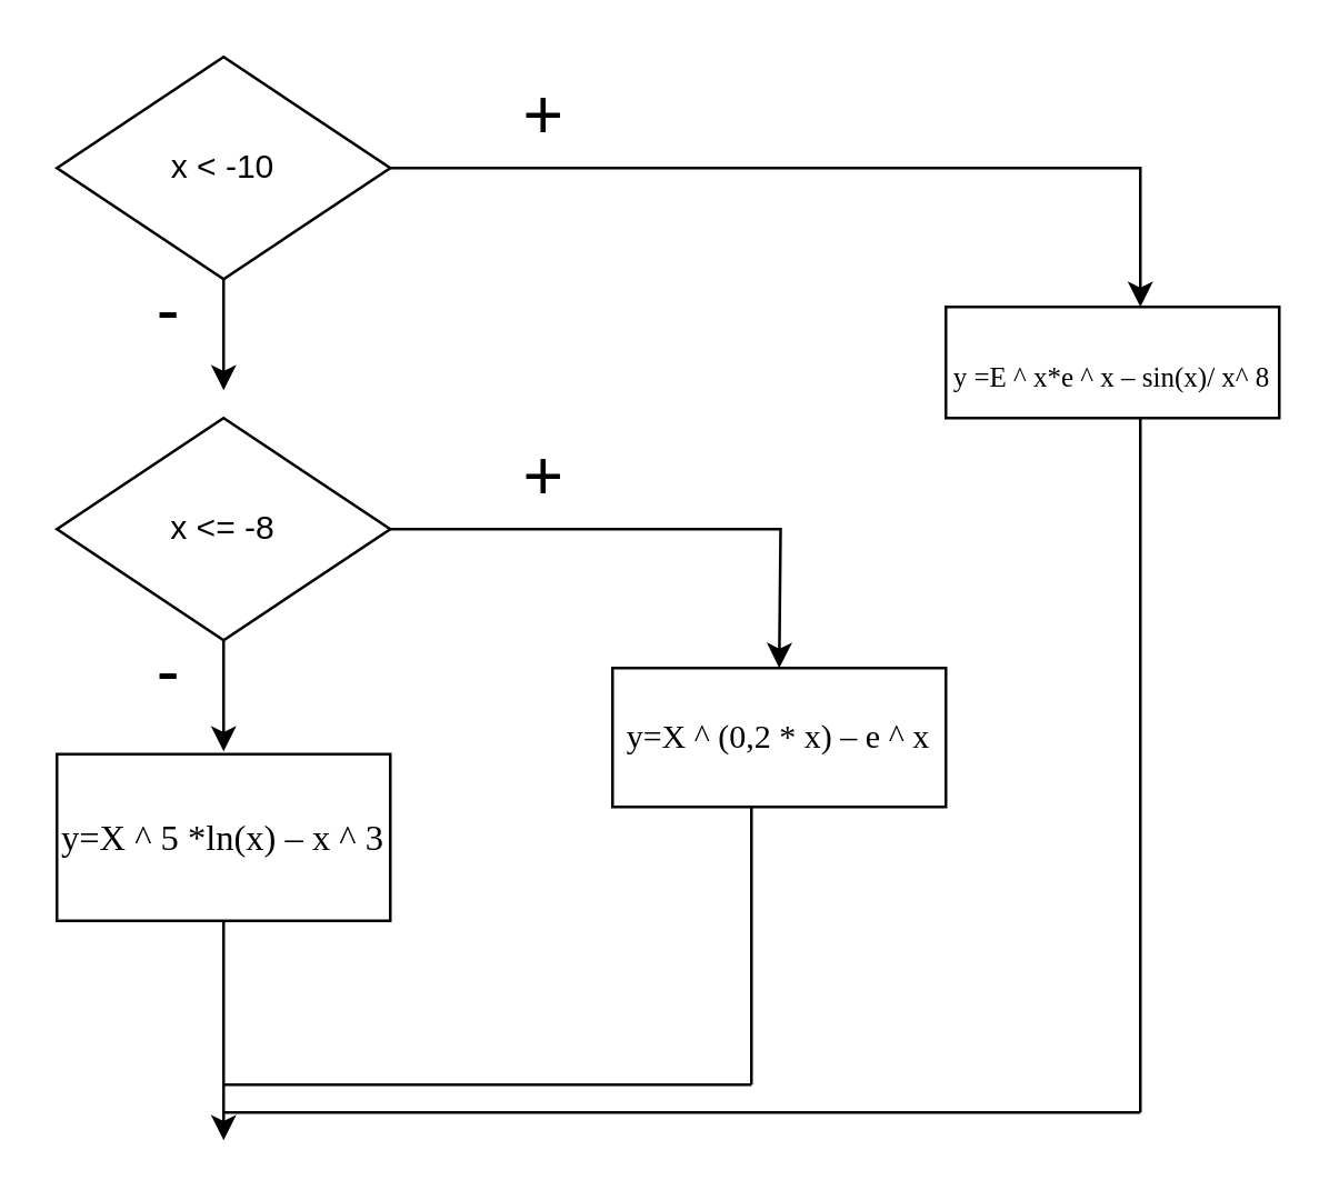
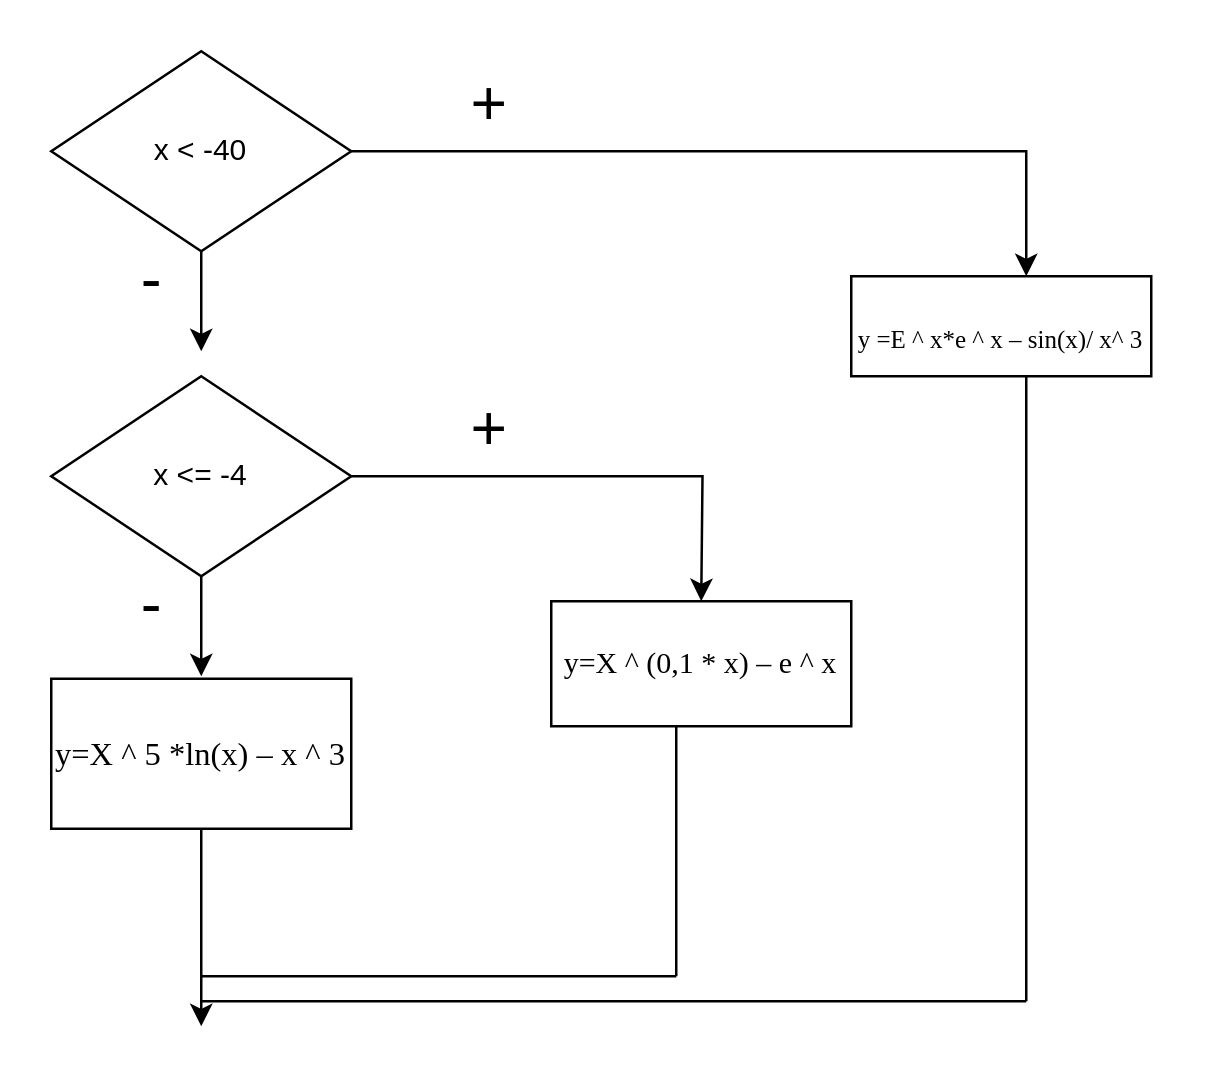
  <mxCell id="0" />
  <mxCell id="1" parent="0" />
  <mxCell id="2" style="edgeStyle=orthogonalEdgeStyle;rounded=0;orthogonalLoop=1;jettySize=auto;html=1;" edge="1" parent="1" source="4"><mxGeometry relative="1" as="geometry"><mxPoint x="410" y="110" as="targetPoint" /><Array as="points"><mxPoint x="410" y="60" /></Array></mxGeometry></mxCell>
  <mxCell id="3" style="edgeStyle=orthogonalEdgeStyle;rounded=0;orthogonalLoop=1;jettySize=auto;html=1;exitX=0.5;exitY=1;exitDx=0;exitDy=0;" edge="1" parent="1" source="4"><mxGeometry relative="1" as="geometry"><mxPoint x="80" y="140" as="targetPoint" /></mxGeometry></mxCell>
- <mxCell id="4" value="x &amp;lt; -10" style="rhombus;whiteSpace=wrap;html=1;" vertex="1" parent="1"><mxGeometry x="20" y="20" width="120" height="80" as="geometry" /></mxCell>
+ <mxCell id="4" value="x &amp;lt; -40" style="rhombus;whiteSpace=wrap;html=1;" vertex="1" parent="1"><mxGeometry x="20" y="20" width="120" height="80" as="geometry" /></mxCell>
  <mxCell id="5" value="+" style="text;html=1;align=center;verticalAlign=middle;resizable=0;points=[];autosize=1;strokeColor=none;fillColor=none;strokeWidth=2;fontSize=25;" vertex="1" parent="1"><mxGeometry x="180" y="20" width="30" height="40" as="geometry" /></mxCell>
  <mxCell id="6" value="-" style="text;html=1;align=center;verticalAlign=middle;resizable=0;points=[];autosize=1;strokeColor=none;fillColor=none;fontSize=25;" vertex="1" parent="1"><mxGeometry x="50" y="90" width="20" height="40" as="geometry" /></mxCell>
  <mxCell id="7" style="edgeStyle=orthogonalEdgeStyle;rounded=0;orthogonalLoop=1;jettySize=auto;html=1;exitX=1;exitY=0.5;exitDx=0;exitDy=0;fontSize=12;" edge="1" parent="1" source="9"><mxGeometry relative="1" as="geometry"><mxPoint x="280" y="240" as="targetPoint" /></mxGeometry></mxCell>
  <mxCell id="8" style="edgeStyle=orthogonalEdgeStyle;rounded=0;orthogonalLoop=1;jettySize=auto;html=1;exitX=0.5;exitY=1;exitDx=0;exitDy=0;fontSize=25;" edge="1" parent="1" source="9"><mxGeometry relative="1" as="geometry"><mxPoint x="80" y="270" as="targetPoint" /></mxGeometry></mxCell>
- <mxCell id="9" value="x &amp;lt;= -8" style="rhombus;whiteSpace=wrap;html=1;fontSize=12;strokeWidth=1;" vertex="1" parent="1"><mxGeometry x="20" y="150" width="120" height="80" as="geometry" /></mxCell>
+ <mxCell id="9" value="x &amp;lt;= -4" style="rhombus;whiteSpace=wrap;html=1;fontSize=12;strokeWidth=1;" vertex="1" parent="1"><mxGeometry x="20" y="150" width="120" height="80" as="geometry" /></mxCell>
  <mxCell id="10" value="+" style="text;html=1;align=center;verticalAlign=middle;resizable=0;points=[];autosize=1;strokeColor=none;fillColor=none;fontSize=25;" vertex="1" parent="1"><mxGeometry x="180" y="150" width="30" height="40" as="geometry" /></mxCell>
  <mxCell id="11" value="-" style="text;html=1;align=center;verticalAlign=middle;resizable=0;points=[];autosize=1;strokeColor=none;fillColor=none;fontSize=25;" vertex="1" parent="1"><mxGeometry x="50" y="220" width="20" height="40" as="geometry" /></mxCell>
- <mxCell id="12" value="&lt;span lang=&quot;EN-US&quot; style=&quot;font-family: &amp;#34;times new roman&amp;#34; , serif&quot;&gt;&lt;font style=&quot;font-size: 10px&quot;&gt;y =E ^ x*e ^ x – sin(x)/ x^ 8&lt;/font&gt;&lt;/span&gt;" style="rounded=0;whiteSpace=wrap;html=1;fontSize=25;strokeWidth=1;" vertex="1" parent="1"><mxGeometry x="340" y="110" width="120" height="40" as="geometry" /></mxCell>
- <mxCell id="13" value="&lt;font style=&quot;font-size: 12px&quot;&gt;&lt;span lang=&quot;EN-US&quot; style=&quot;font-family: &amp;#34;times new roman&amp;#34; , serif&quot;&gt;y=X&lt;/span&gt;&lt;span style=&quot;font-family: &amp;#34;times new roman&amp;#34; , serif&quot;&gt; ^ (0,2 * &lt;/span&gt;&lt;span lang=&quot;EN-US&quot; style=&quot;font-family: &amp;#34;times new roman&amp;#34; , serif&quot;&gt;x&lt;/span&gt;&lt;span style=&quot;font-family: &amp;#34;times new roman&amp;#34; , serif&quot;&gt;) – &lt;/span&gt;&lt;span lang=&quot;EN-US&quot; style=&quot;font-family: &amp;#34;times new roman&amp;#34; , serif&quot;&gt;e&lt;/span&gt;&lt;span style=&quot;font-family: &amp;#34;times new roman&amp;#34; , serif&quot;&gt; ^ &lt;/span&gt;&lt;span lang=&quot;EN-US&quot; style=&quot;font-family: &amp;#34;times new roman&amp;#34; , serif&quot;&gt;x&lt;/span&gt;&lt;/font&gt;" style="rounded=0;whiteSpace=wrap;html=1;fontSize=11;strokeWidth=1;" vertex="1" parent="1"><mxGeometry x="220" y="240" width="120" height="50" as="geometry" /></mxCell>
+ <mxCell id="12" value="&lt;span lang=&quot;EN-US&quot; style=&quot;font-family: &amp;#34;times new roman&amp;#34; , serif&quot;&gt;&lt;font style=&quot;font-size: 10px&quot;&gt;y =E ^ x*e ^ x – sin(x)/ x^ 3&lt;/font&gt;&lt;/span&gt;" style="rounded=0;whiteSpace=wrap;html=1;fontSize=25;strokeWidth=1;" vertex="1" parent="1"><mxGeometry x="340" y="110" width="120" height="40" as="geometry" /></mxCell>
+ <mxCell id="13" value="&lt;font style=&quot;font-size: 12px&quot;&gt;&lt;span lang=&quot;EN-US&quot; style=&quot;font-family: &amp;#34;times new roman&amp;#34; , serif&quot;&gt;y=X&lt;/span&gt;&lt;span style=&quot;font-family: &amp;#34;times new roman&amp;#34; , serif&quot;&gt; ^ (0,1 * &lt;/span&gt;&lt;span lang=&quot;EN-US&quot; style=&quot;font-family: &amp;#34;times new roman&amp;#34; , serif&quot;&gt;x&lt;/span&gt;&lt;span style=&quot;font-family: &amp;#34;times new roman&amp;#34; , serif&quot;&gt;) – &lt;/span&gt;&lt;span lang=&quot;EN-US&quot; style=&quot;font-family: &amp;#34;times new roman&amp;#34; , serif&quot;&gt;e&lt;/span&gt;&lt;span style=&quot;font-family: &amp;#34;times new roman&amp;#34; , serif&quot;&gt; ^ &lt;/span&gt;&lt;span lang=&quot;EN-US&quot; style=&quot;font-family: &amp;#34;times new roman&amp;#34; , serif&quot;&gt;x&lt;/span&gt;&lt;/font&gt;" style="rounded=0;whiteSpace=wrap;html=1;fontSize=11;strokeWidth=1;" vertex="1" parent="1"><mxGeometry x="220" y="240" width="120" height="50" as="geometry" /></mxCell>
  <mxCell id="14" style="edgeStyle=orthogonalEdgeStyle;rounded=0;orthogonalLoop=1;jettySize=auto;html=1;exitX=0.5;exitY=1;exitDx=0;exitDy=0;fontSize=10;" edge="1" parent="1" source="15"><mxGeometry relative="1" as="geometry"><mxPoint x="80" y="410" as="targetPoint" /></mxGeometry></mxCell>
  <mxCell id="15" value="&lt;font style=&quot;font-size: 13px&quot;&gt;&lt;span lang=&quot;EN-US&quot; style=&quot;font-family: &amp;#34;times new roman&amp;#34; , serif&quot;&gt;y=X&lt;/span&gt;&lt;span style=&quot;font-family: &amp;#34;times new roman&amp;#34; , serif&quot;&gt; ^ 5 *&lt;/span&gt;&lt;span lang=&quot;EN-US&quot; style=&quot;font-family: &amp;#34;times new roman&amp;#34; , serif&quot;&gt;ln&lt;/span&gt;&lt;span style=&quot;font-family: &amp;#34;times new roman&amp;#34; , serif&quot;&gt;(&lt;/span&gt;&lt;span lang=&quot;EN-US&quot; style=&quot;font-family: &amp;#34;times new roman&amp;#34; , serif&quot;&gt;x&lt;/span&gt;&lt;span style=&quot;font-family: &amp;#34;times new roman&amp;#34; , serif&quot;&gt;) – &lt;/span&gt;&lt;span lang=&quot;EN-US&quot; style=&quot;font-family: &amp;#34;times new roman&amp;#34; , serif&quot;&gt;x&lt;/span&gt;&lt;span style=&quot;font-family: &amp;#34;times new roman&amp;#34; , serif&quot;&gt; ^ 3&lt;/span&gt;&lt;/font&gt;" style="rounded=0;whiteSpace=wrap;html=1;fontSize=14;strokeWidth=1;" vertex="1" parent="1"><mxGeometry x="20" y="271" width="120" height="60" as="geometry" /></mxCell>
  <mxCell id="16" value="" style="endArrow=none;html=1;rounded=0;fontSize=10;" edge="1" parent="1"><mxGeometry width="50" height="50" relative="1" as="geometry"><mxPoint x="270" y="390" as="sourcePoint" /><mxPoint x="270" y="290" as="targetPoint" /></mxGeometry></mxCell>
  <mxCell id="17" value="" style="endArrow=none;html=1;rounded=0;fontSize=10;" edge="1" parent="1"><mxGeometry width="50" height="50" relative="1" as="geometry"><mxPoint x="80" y="390" as="sourcePoint" /><mxPoint x="270" y="390" as="targetPoint" /></mxGeometry></mxCell>
  <mxCell id="18" value="" style="endArrow=none;html=1;rounded=0;fontSize=10;" edge="1" parent="1"><mxGeometry width="50" height="50" relative="1" as="geometry"><mxPoint x="410" y="400" as="sourcePoint" /><mxPoint x="410" y="150" as="targetPoint" /></mxGeometry></mxCell>
  <mxCell id="19" value="" style="endArrow=none;html=1;rounded=0;fontSize=10;" edge="1" parent="1"><mxGeometry width="50" height="50" relative="1" as="geometry"><mxPoint x="80" y="400" as="sourcePoint" /><mxPoint x="410" y="400" as="targetPoint" /></mxGeometry></mxCell>
